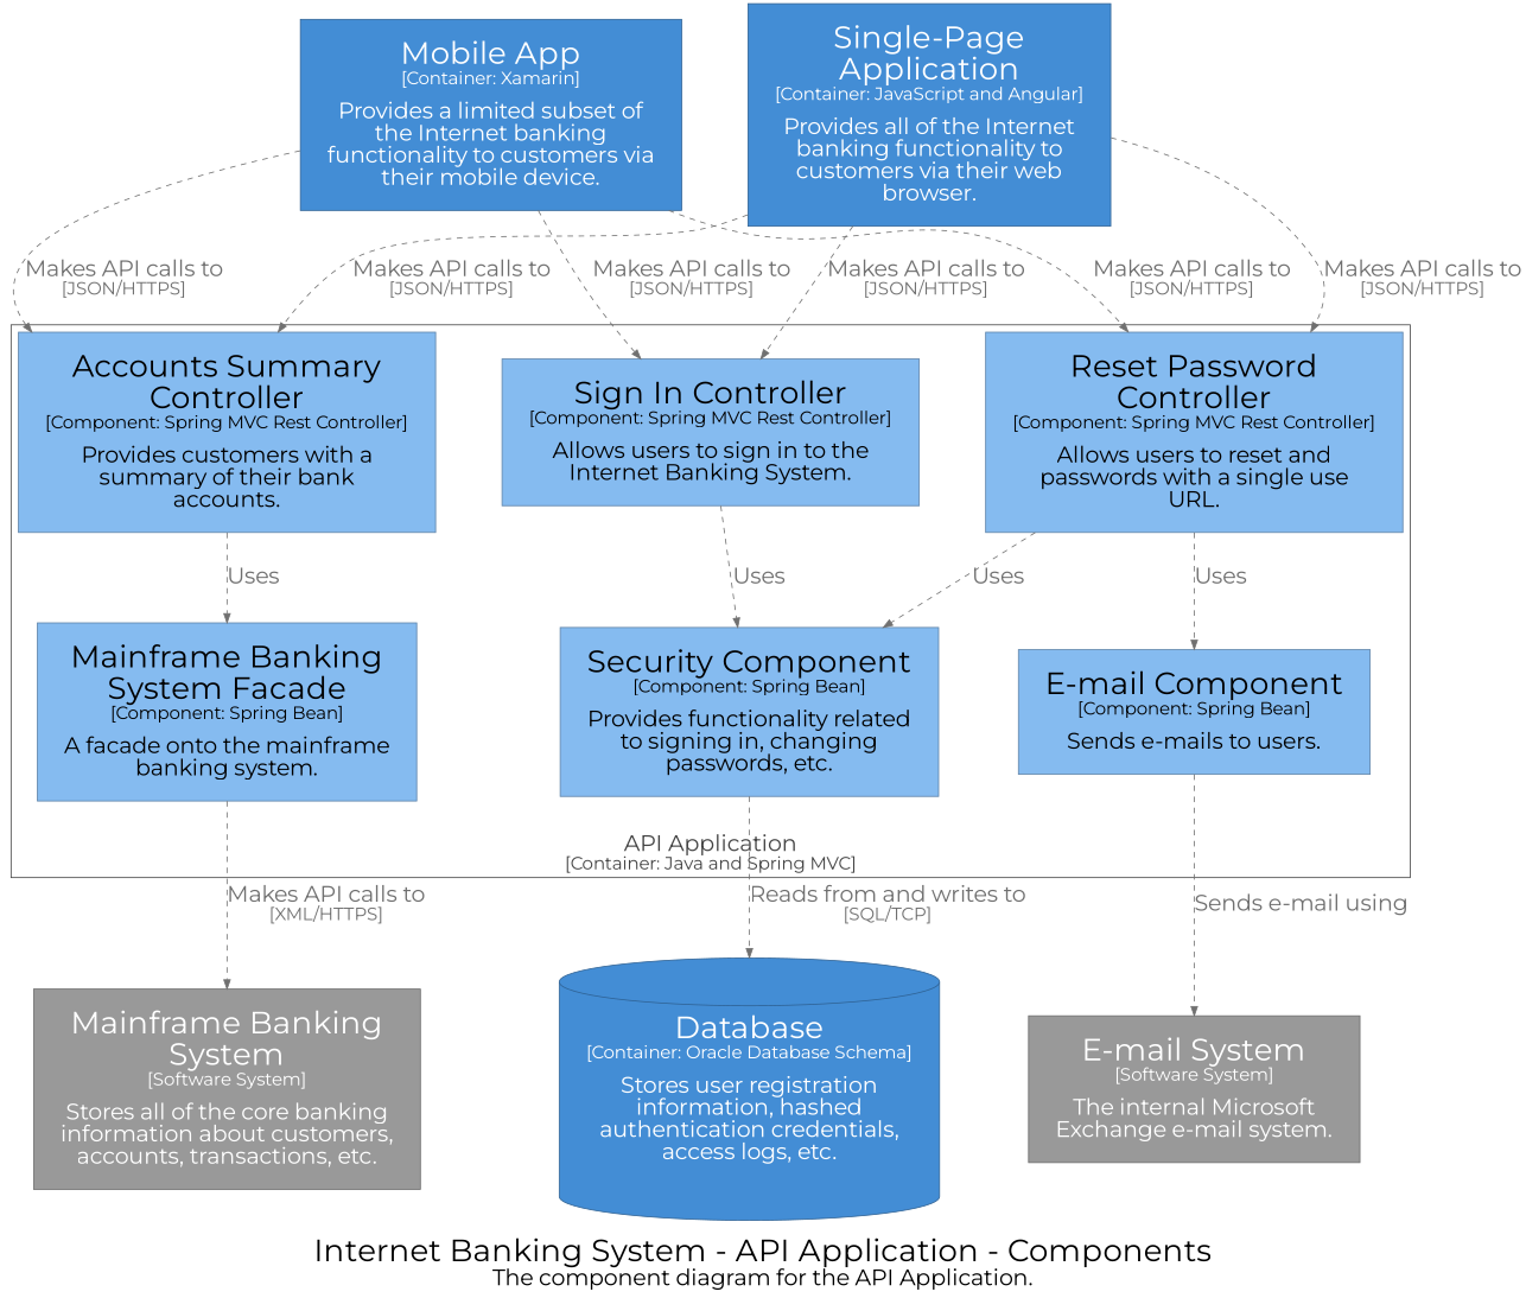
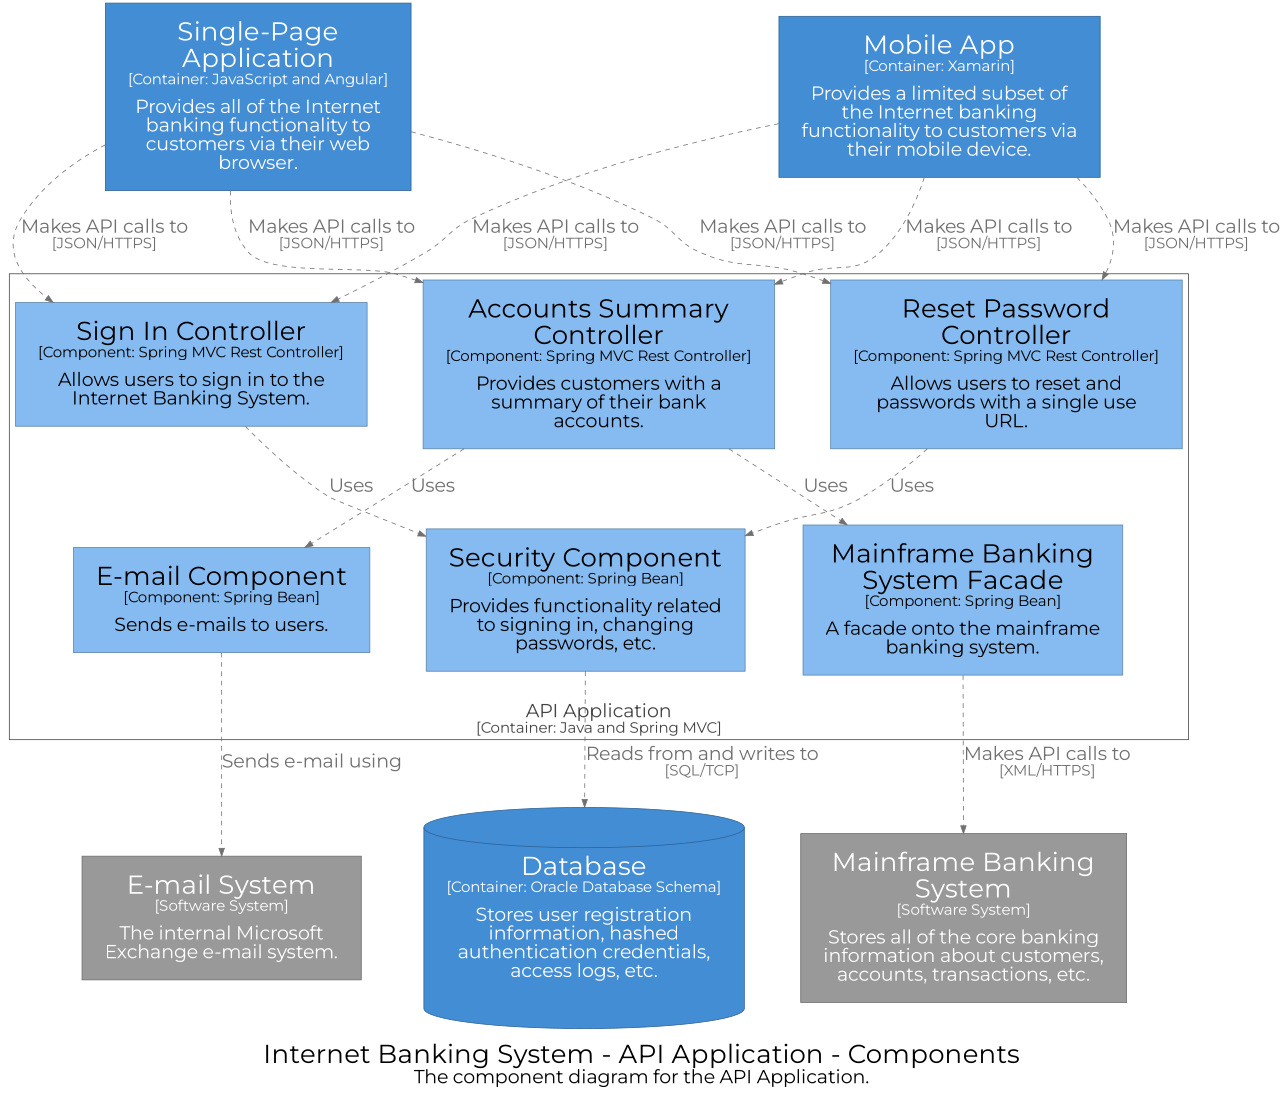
  digraph {
    compound=true
    fontname=Montserrat
    label=<<br /><font point-size="34">Internet Banking System - API Application - Components</font><br /><font point-size="24">The component diagram for the API Application.</font>>
    nodesep=1.0
    rankdir=TB
    ranksep=1.0
    node [color="#5d82a8" fillcolor="#85bbf0" fontcolor="#000000" fontname=Montserrat margin="0.4,0.3" shape=rect style=filled]
    edge [color="#707070" fontcolor="#707070" fontname=Montserrat style=dashed]
    n1 [label=<<font point-size="34">Sign In Controller</font><br /><font point-size="19">[Component: Spring MVC Rest Controller]</font><br /><br /><font point-size="24">Allows users to sign in to the<br />Internet Banking System.</font>>]
    n2 [label=<<font point-size="34">Accounts Summary<br />Controller</font><br /><font point-size="19">[Component: Spring MVC Rest Controller]</font><br /><br /><font point-size="24">Provides customers with a<br />summary of their bank<br />accounts.</font>>]
    n3 [label=<<font point-size="34">Reset Password<br />Controller</font><br /><font point-size="19">[Component: Spring MVC Rest Controller]</font><br /><br /><font point-size="24">Allows users to reset and<br />passwords with a single use<br />URL.</font>>]
    n4 [label=<<font point-size="34">Security Component</font><br /><font point-size="19">[Component: Spring Bean]</font><br /><br /><font point-size="24">Provides functionality related<br />to signing in, changing<br />passwords, etc.</font>>]
    n5 [label=<<font point-size="34">Mainframe Banking<br />System Facade</font><br /><font point-size="19">[Component: Spring Bean]</font><br /><br /><font point-size="24">A facade onto the mainframe<br />banking system.</font>>]
    n6 [label=<<font point-size="34">E-mail Component</font><br /><font point-size="19">[Component: Spring Bean]</font><br /><br /><font point-size="24">Sends e-mails to users.</font>>]
    n7 [color="#2e6295" fillcolor="#438dd5" fontcolor="#ffffff" label=<<font point-size="34">Database</font><br /><font point-size="19">[Container: Oracle Database Schema]</font><br /><br /><font point-size="24">Stores user registration<br />information, hashed<br />authentication credentials,<br />access logs, etc.</font>> shape=cylinder]
    n8 [color="#6b6b6b" fillcolor="#999999" fontcolor="#ffffff" label=<<font point-size="34">Mainframe Banking<br />System</font><br /><font point-size="19">[Software System]</font><br /><br /><font point-size="24">Stores all of the core banking<br />information about customers,<br />accounts, transactions, etc.</font>>]
    n9 [color="#6b6b6b" fillcolor="#999999" fontcolor="#ffffff" label=<<font point-size="34">E-mail System</font><br /><font point-size="19">[Software System]</font><br /><br /><font point-size="24">The internal Microsoft<br />Exchange e-mail system.</font>>]
    n10 [color="#2e6295" fillcolor="#438dd5" fontcolor="#ffffff" label=<<font point-size="34">Single-Page<br />Application</font><br /><font point-size="19">[Container: JavaScript and Angular]</font><br /><br /><font point-size="24">Provides all of the Internet<br />banking functionality to<br />customers via their web<br />browser.</font>>]
    n11 [color="#2e6295" fillcolor="#438dd5" fontcolor="#ffffff" label=<<font point-size="34">Mobile App</font><br /><font point-size="19">[Container: Xamarin]</font><br /><br /><font point-size="24">Provides a limited subset of<br />the Internet banking<br />functionality to customers via<br />their mobile device.</font>>]
    subgraph cluster_1 {
      color="#444444"
      fillcolor="#444444"
      fontcolor="#444444"
      label=<<font point-size="24"><br />API Application</font><br /><font point-size="19">[Container: Java and Spring MVC]</font>>
      labelloc=b
      n1
      n2
      n3
      n4
      n5
      n6
    }
    n1 -> n4 [label=<<font point-size="24">Uses</font>>]
    n2 -> n5 [label=<<font point-size="24">Uses</font>>]
    n3 -> n4 [label=<<font point-size="24">Uses</font>>]
-   n3 -> n6 [label=<<font point-size="24">Uses</font>>]
+   n2 -> n6 [label=<<font point-size="24">Uses</font>>]
    n4 -> n7 [label=<<font point-size="24">Reads from and writes to</font><br /><font point-size="19">[SQL/TCP]</font>>]
    n5 -> n8 [label=<<font point-size="24">Makes API calls to</font><br /><font point-size="19">[XML/HTTPS]</font>>]
    n6 -> n9 [label=<<font point-size="24">Sends e-mail using</font>>]
    n10 -> n1 [label=<<font point-size="24">Makes API calls to</font><br /><font point-size="19">[JSON/HTTPS]</font>>]
    n10 -> n2 [label=<<font point-size="24">Makes API calls to</font><br /><font point-size="19">[JSON/HTTPS]</font>>]
    n10 -> n3 [label=<<font point-size="24">Makes API calls to</font><br /><font point-size="19">[JSON/HTTPS]</font>>]
    n11 -> n1 [label=<<font point-size="24">Makes API calls to</font><br /><font point-size="19">[JSON/HTTPS]</font>>]
    n11 -> n2 [label=<<font point-size="24">Makes API calls to</font><br /><font point-size="19">[JSON/HTTPS]</font>>]
    n11 -> n3 [label=<<font point-size="24">Makes API calls to</font><br /><font point-size="19">[JSON/HTTPS]</font>>]
  }
